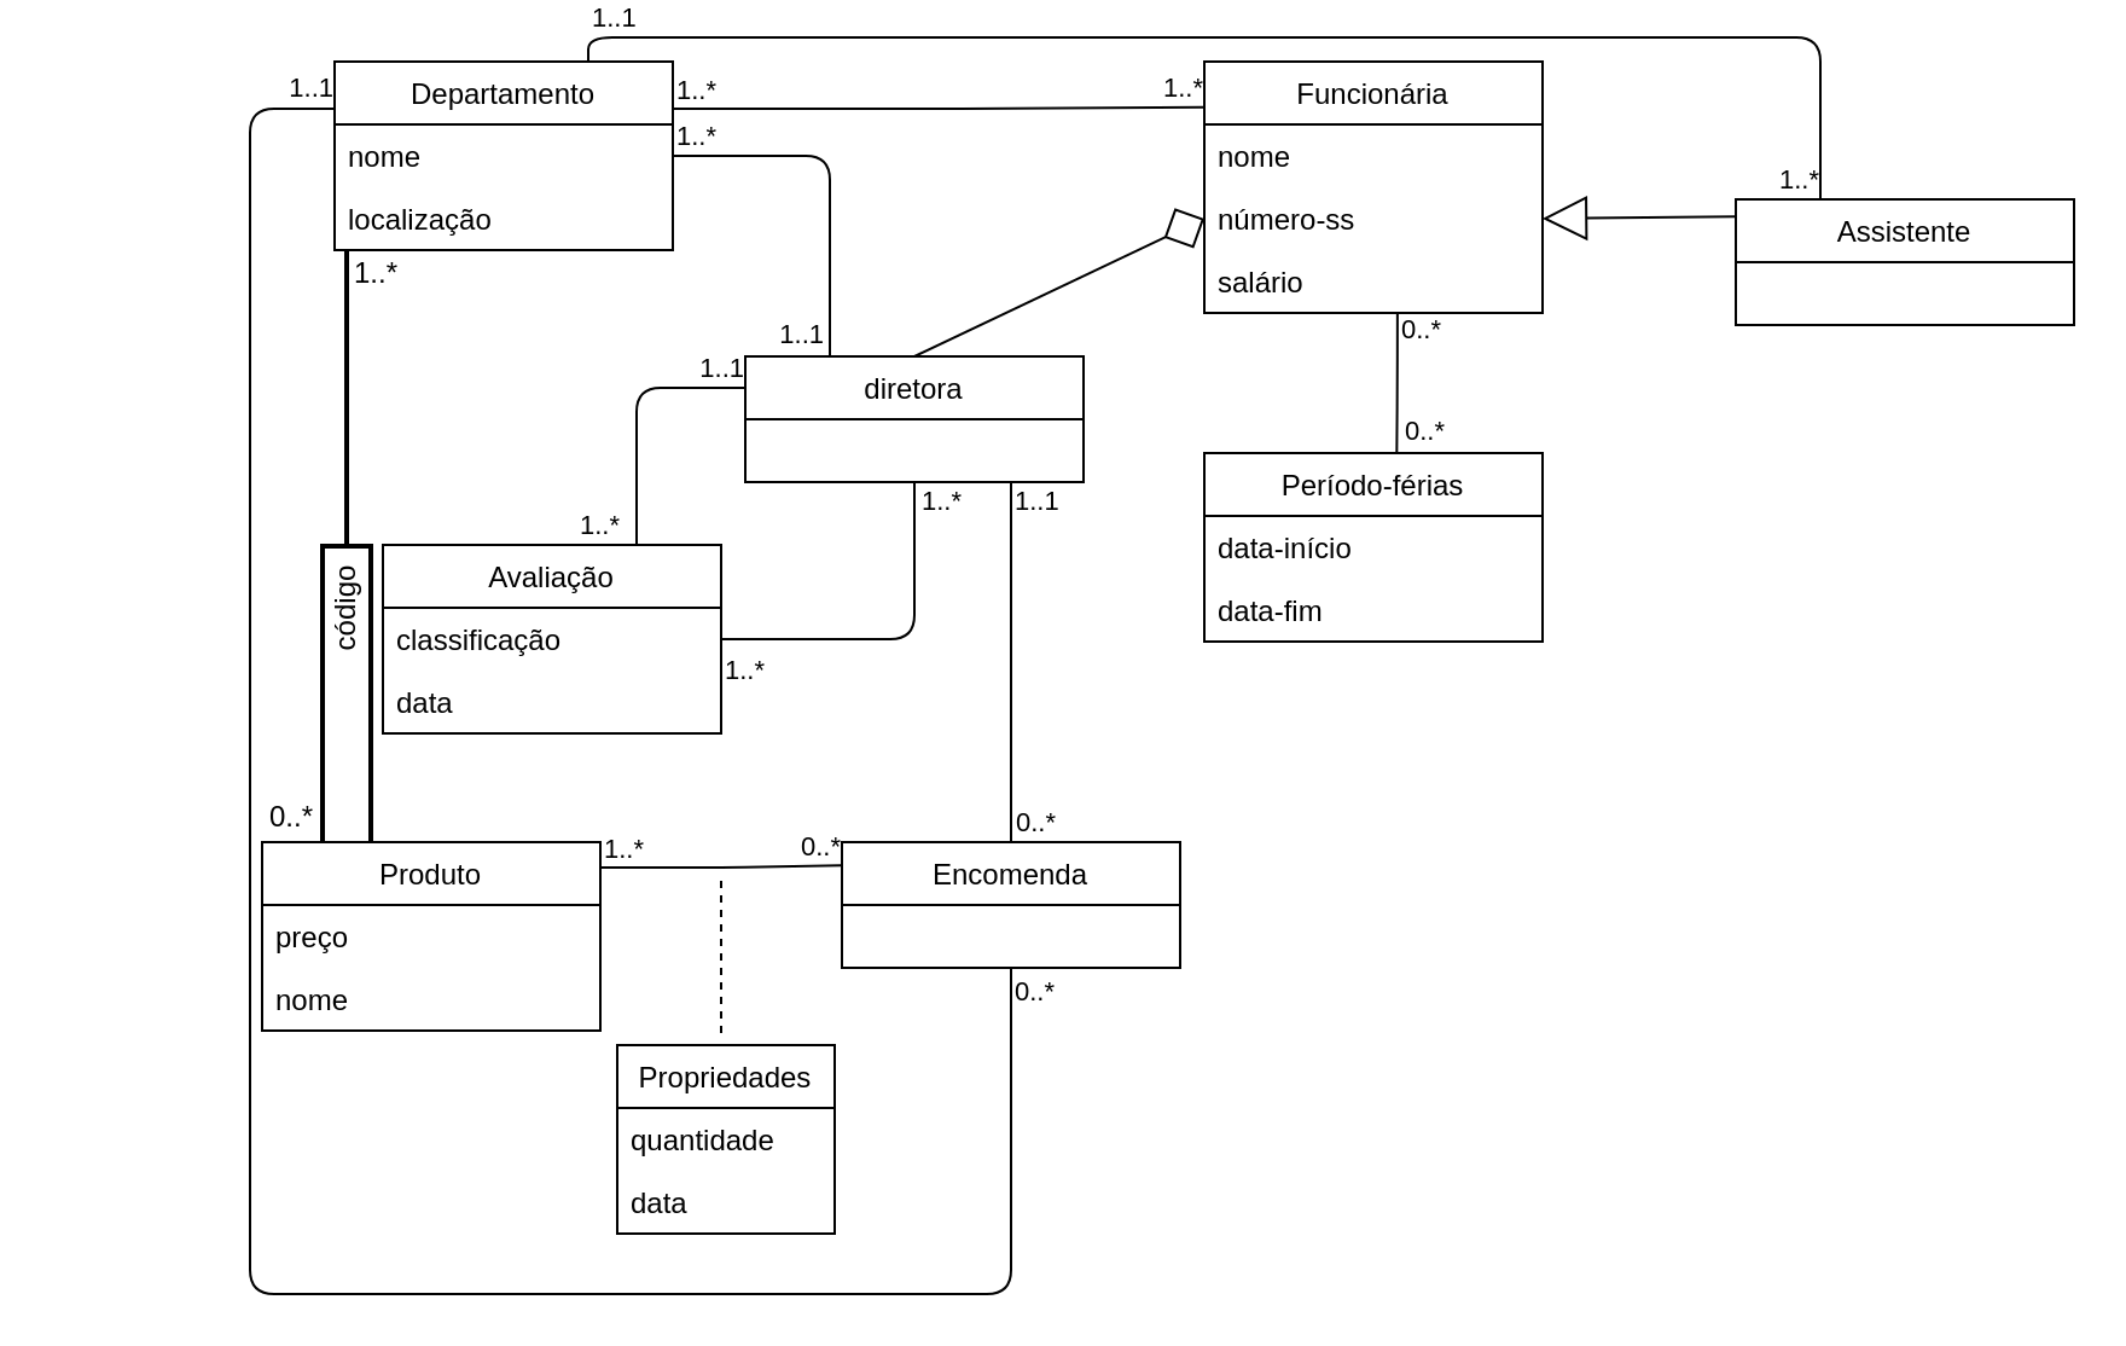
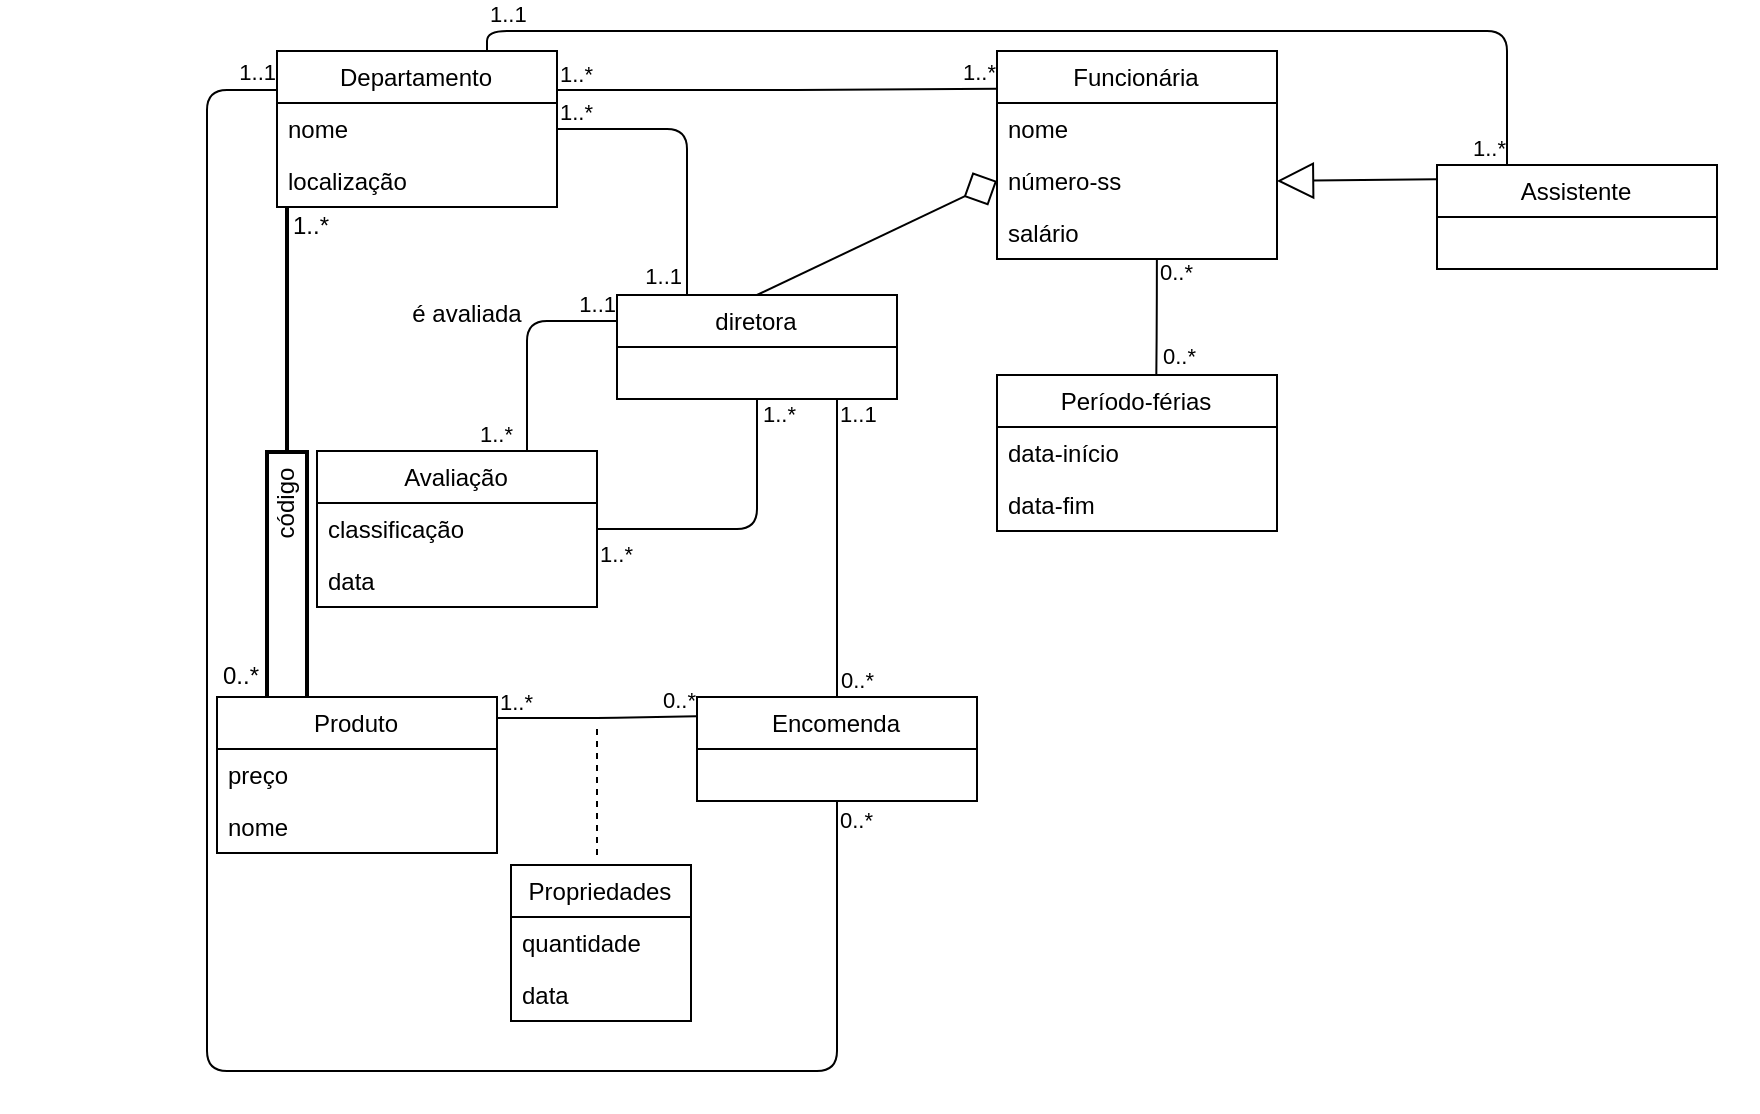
  <mxCell id="0" />
  <mxCell id="1" parent="0" />
  <mxCell id="2" value="Departamento" style="swimlane;fontStyle=0;childLayout=stackLayout;horizontal=1;startSize=26;fillColor=none;horizontalStack=0;resizeParent=1;resizeParentMax=0;resizeLast=0;collapsible=1;marginBottom=0;" parent="1" vertex="1"><mxGeometry x="138" y="20" width="140" height="78" as="geometry" /></mxCell>
  <mxCell id="3" value="nome" style="text;strokeColor=none;fillColor=none;align=left;verticalAlign=top;spacingLeft=4;spacingRight=4;overflow=hidden;rotatable=0;points=[[0,0.5],[1,0.5]];portConstraint=eastwest;" parent="2" vertex="1"><mxGeometry y="26" width="140" height="26" as="geometry" /></mxCell>
  <mxCell id="4" value="localização" style="text;strokeColor=none;fillColor=none;align=left;verticalAlign=top;spacingLeft=4;spacingRight=4;overflow=hidden;rotatable=0;points=[[0,0.5],[1,0.5]];portConstraint=eastwest;" parent="2" vertex="1"><mxGeometry y="52" width="140" height="26" as="geometry" /></mxCell>
  <mxCell id="5" value="Funcionária" style="swimlane;fontStyle=0;childLayout=stackLayout;horizontal=1;startSize=26;fillColor=none;horizontalStack=0;resizeParent=1;resizeParentMax=0;resizeLast=0;collapsible=1;marginBottom=0;" parent="1" vertex="1"><mxGeometry x="498" y="20" width="140" height="104" as="geometry" /></mxCell>
  <mxCell id="6" value="nome" style="text;strokeColor=none;fillColor=none;align=left;verticalAlign=top;spacingLeft=4;spacingRight=4;overflow=hidden;rotatable=0;points=[[0,0.5],[1,0.5]];portConstraint=eastwest;" parent="5" vertex="1"><mxGeometry y="26" width="140" height="26" as="geometry" /></mxCell>
  <mxCell id="7" value="número-ss&#10;" style="text;strokeColor=none;fillColor=none;align=left;verticalAlign=top;spacingLeft=4;spacingRight=4;overflow=hidden;rotatable=0;points=[[0,0.5],[1,0.5]];portConstraint=eastwest;" parent="5" vertex="1"><mxGeometry y="52" width="140" height="26" as="geometry" /></mxCell>
  <mxCell id="8" value="salário" style="text;strokeColor=none;fillColor=none;align=left;verticalAlign=top;spacingLeft=4;spacingRight=4;overflow=hidden;rotatable=0;points=[[0,0.5],[1,0.5]];portConstraint=eastwest;" parent="5" vertex="1"><mxGeometry y="78" width="140" height="26" as="geometry" /></mxCell>
  <mxCell id="9" value="" style="endArrow=none;html=1;edgeStyle=orthogonalEdgeStyle;exitX=1;exitY=0.25;exitDx=0;exitDy=0;entryX=0.001;entryY=0.181;entryDx=0;entryDy=0;entryPerimeter=0;" parent="1" source="2" target="5" edge="1"><mxGeometry relative="1" as="geometry"><mxPoint x="328" y="70" as="sourcePoint" /><mxPoint x="488" y="70" as="targetPoint" /></mxGeometry></mxCell>
  <mxCell id="10" value="1..*" style="edgeLabel;resizable=0;html=1;align=left;verticalAlign=bottom;" parent="9" connectable="0" vertex="1"><mxGeometry x="-1" relative="1" as="geometry" /></mxCell>
  <mxCell id="11" value="1..*" style="edgeLabel;resizable=0;html=1;align=right;verticalAlign=bottom;" parent="9" connectable="0" vertex="1"><mxGeometry x="1" relative="1" as="geometry" /></mxCell>
  <mxCell id="12" value="" style="endArrow=none;html=1;edgeStyle=orthogonalEdgeStyle;exitX=1;exitY=0.5;exitDx=0;exitDy=0;entryX=0.25;entryY=0;entryDx=0;entryDy=0;" parent="1" source="3" target="21" edge="1"><mxGeometry relative="1" as="geometry"><mxPoint x="328" y="70" as="sourcePoint" /><mxPoint x="488" y="70" as="targetPoint" /></mxGeometry></mxCell>
  <mxCell id="13" value="1..*" style="edgeLabel;resizable=0;html=1;align=left;verticalAlign=bottom;" parent="12" connectable="0" vertex="1"><mxGeometry x="-1" relative="1" as="geometry" /></mxCell>
  <mxCell id="14" value="1..1" style="edgeLabel;resizable=0;html=1;align=right;verticalAlign=bottom;" parent="12" connectable="0" vertex="1"><mxGeometry x="1" relative="1" as="geometry"><mxPoint x="-2" y="-1" as="offset" /></mxGeometry></mxCell>
  <mxCell id="15" value="Período-férias" style="swimlane;fontStyle=0;childLayout=stackLayout;horizontal=1;startSize=26;fillColor=none;horizontalStack=0;resizeParent=1;resizeParentMax=0;resizeLast=0;collapsible=1;marginBottom=0;" parent="1" vertex="1"><mxGeometry x="498" y="182" width="140" height="78" as="geometry" /></mxCell>
  <mxCell id="16" value="data-início" style="text;strokeColor=none;fillColor=none;align=left;verticalAlign=top;spacingLeft=4;spacingRight=4;overflow=hidden;rotatable=0;points=[[0,0.5],[1,0.5]];portConstraint=eastwest;" parent="15" vertex="1"><mxGeometry y="26" width="140" height="26" as="geometry" /></mxCell>
  <mxCell id="17" value="data-fim" style="text;strokeColor=none;fillColor=none;align=left;verticalAlign=top;spacingLeft=4;spacingRight=4;overflow=hidden;rotatable=0;points=[[0,0.5],[1,0.5]];portConstraint=eastwest;" parent="15" vertex="1"><mxGeometry y="52" width="140" height="26" as="geometry" /></mxCell>
  <mxCell id="18" value="" style="endArrow=none;html=1;edgeStyle=orthogonalEdgeStyle;exitX=0.571;exitY=1.008;exitDx=0;exitDy=0;exitPerimeter=0;entryX=0.569;entryY=0.005;entryDx=0;entryDy=0;entryPerimeter=0;" parent="1" source="8" target="15" edge="1"><mxGeometry relative="1" as="geometry"><mxPoint x="328" y="250" as="sourcePoint" /><mxPoint x="488" y="250" as="targetPoint" /></mxGeometry></mxCell>
  <mxCell id="19" value="0..*" style="edgeLabel;resizable=0;html=1;align=left;verticalAlign=bottom;" parent="18" connectable="0" vertex="1"><mxGeometry x="-1" relative="1" as="geometry"><mxPoint y="15.12" as="offset" /></mxGeometry></mxCell>
  <mxCell id="20" value="0..*" style="edgeLabel;resizable=0;html=1;align=right;verticalAlign=bottom;" parent="18" connectable="0" vertex="1"><mxGeometry x="1" relative="1" as="geometry"><mxPoint x="20.34" y="-1" as="offset" /></mxGeometry></mxCell>
  <mxCell id="21" value="diretora" style="swimlane;fontStyle=0;childLayout=stackLayout;horizontal=1;startSize=26;fillColor=none;horizontalStack=0;resizeParent=1;resizeParentMax=0;resizeLast=0;collapsible=1;marginBottom=0;" parent="1" vertex="1"><mxGeometry x="308" y="142" width="140" height="52" as="geometry" /></mxCell>
  <mxCell id="22" value="" style="endArrow=diamond;endSize=16;endFill=0;html=1;entryX=0;entryY=0.5;entryDx=0;entryDy=0;exitX=0.5;exitY=0;exitDx=0;exitDy=0;" parent="1" source="21" target="7" edge="1"><mxGeometry width="160" relative="1" as="geometry"><mxPoint x="358" y="160" as="sourcePoint" /><mxPoint x="518" y="160" as="targetPoint" /></mxGeometry></mxCell>
  <mxCell id="23" value="Avaliação" style="swimlane;fontStyle=0;childLayout=stackLayout;horizontal=1;startSize=26;fillColor=none;horizontalStack=0;resizeParent=1;resizeParentMax=0;resizeLast=0;collapsible=1;marginBottom=0;" parent="1" vertex="1"><mxGeometry x="158" y="220" width="140" height="78" as="geometry" /></mxCell>
  <mxCell id="24" value="classificação" style="text;strokeColor=none;fillColor=none;align=left;verticalAlign=top;spacingLeft=4;spacingRight=4;overflow=hidden;rotatable=0;points=[[0,0.5],[1,0.5]];portConstraint=eastwest;" parent="23" vertex="1"><mxGeometry y="26" width="140" height="26" as="geometry" /></mxCell>
  <mxCell id="25" value="data" style="text;strokeColor=none;fillColor=none;align=left;verticalAlign=top;spacingLeft=4;spacingRight=4;overflow=hidden;rotatable=0;points=[[0,0.5],[1,0.5]];portConstraint=eastwest;" parent="23" vertex="1"><mxGeometry y="52" width="140" height="26" as="geometry" /></mxCell>
  <mxCell id="26" value="" style="endArrow=none;html=1;edgeStyle=orthogonalEdgeStyle;exitX=0.75;exitY=0;exitDx=0;exitDy=0;entryX=0;entryY=0.25;entryDx=0;entryDy=0;" parent="1" source="23" target="21" edge="1"><mxGeometry relative="1" as="geometry"><mxPoint x="358" y="160" as="sourcePoint" /><mxPoint x="518" y="160" as="targetPoint" /></mxGeometry></mxCell>
  <mxCell id="27" value="1..*" style="edgeLabel;resizable=0;html=1;align=left;verticalAlign=bottom;" parent="26" connectable="0" vertex="1"><mxGeometry x="-1" relative="1" as="geometry"><mxPoint x="-25" as="offset" /></mxGeometry></mxCell>
  <mxCell id="28" value="1..1" style="edgeLabel;resizable=0;html=1;align=right;verticalAlign=bottom;" parent="26" connectable="0" vertex="1"><mxGeometry x="1" relative="1" as="geometry" /></mxCell>
  <mxCell id="29" value="" style="endArrow=none;html=1;edgeStyle=orthogonalEdgeStyle;exitX=1;exitY=0.5;exitDx=0;exitDy=0;entryX=0.5;entryY=1;entryDx=0;entryDy=0;" parent="1" source="24" target="21" edge="1"><mxGeometry relative="1" as="geometry"><mxPoint x="268" y="232.66" as="sourcePoint" /><mxPoint x="428" y="232.66" as="targetPoint" /></mxGeometry></mxCell>
  <mxCell id="30" value="1..*" style="edgeLabel;resizable=0;html=1;align=left;verticalAlign=bottom;" parent="29" connectable="0" vertex="1"><mxGeometry x="-1" relative="1" as="geometry"><mxPoint y="21" as="offset" /></mxGeometry></mxCell>
  <mxCell id="31" value="1..*" style="edgeLabel;resizable=0;html=1;align=right;verticalAlign=bottom;" parent="29" connectable="0" vertex="1"><mxGeometry x="1" relative="1" as="geometry"><mxPoint x="20" y="16" as="offset" /></mxGeometry></mxCell>
+ <mxCell id="32" value="é avaliada" style="text;html=1;align=center;verticalAlign=middle;resizable=0;points=[];autosize=1;" parent="1" vertex="1"><mxGeometry x="198" y="142" width="70" height="20" as="geometry" /></mxCell>
  <mxCell id="33" value="" style="endArrow=block;endSize=16;endFill=0;html=1;entryX=1;entryY=0.5;entryDx=0;entryDy=0;exitX=-0.002;exitY=0.138;exitDx=0;exitDy=0;exitPerimeter=0;" parent="1" source="34" target="7" edge="1"><mxGeometry x="0.21" y="5" width="160" relative="1" as="geometry"><mxPoint x="718" y="110" as="sourcePoint" /><mxPoint x="518" y="160" as="targetPoint" /><mxPoint as="offset" /></mxGeometry></mxCell>
  <mxCell id="34" value="Assistente" style="swimlane;fontStyle=0;childLayout=stackLayout;horizontal=1;startSize=26;fillColor=none;horizontalStack=0;resizeParent=1;resizeParentMax=0;resizeLast=0;collapsible=1;marginBottom=0;" parent="1" vertex="1"><mxGeometry x="718" y="77" width="140" height="52" as="geometry" /></mxCell>
  <mxCell id="35" value="" style="endArrow=none;html=1;edgeStyle=orthogonalEdgeStyle;entryX=0.25;entryY=0;entryDx=0;entryDy=0;exitX=0.75;exitY=0;exitDx=0;exitDy=0;" parent="1" source="2" target="34" edge="1"><mxGeometry relative="1" as="geometry"><mxPoint x="358" y="160" as="sourcePoint" /><mxPoint x="518" y="160" as="targetPoint" /></mxGeometry></mxCell>
  <mxCell id="36" value="1..1" style="edgeLabel;resizable=0;html=1;align=left;verticalAlign=bottom;" parent="35" connectable="0" vertex="1"><mxGeometry x="-1" relative="1" as="geometry"><mxPoint y="-10" as="offset" /></mxGeometry></mxCell>
  <mxCell id="37" value="1..*" style="edgeLabel;resizable=0;html=1;align=right;verticalAlign=bottom;" parent="35" connectable="0" vertex="1"><mxGeometry x="1" relative="1" as="geometry" /></mxCell>
  <mxCell id="38" value="Produto" style="swimlane;fontStyle=0;childLayout=stackLayout;horizontal=1;startSize=26;fillColor=none;horizontalStack=0;resizeParent=1;resizeParentMax=0;resizeLast=0;collapsible=1;marginBottom=0;" parent="1" vertex="1"><mxGeometry x="108" y="343" width="140" height="78" as="geometry" /></mxCell>
  <mxCell id="39" value="preço" style="text;strokeColor=none;fillColor=none;align=left;verticalAlign=top;spacingLeft=4;spacingRight=4;overflow=hidden;rotatable=0;points=[[0,0.5],[1,0.5]];portConstraint=eastwest;" parent="38" vertex="1"><mxGeometry y="26" width="140" height="26" as="geometry" /></mxCell>
  <mxCell id="40" value="nome" style="text;strokeColor=none;fillColor=none;align=left;verticalAlign=top;spacingLeft=4;spacingRight=4;overflow=hidden;rotatable=0;points=[[0,0.5],[1,0.5]];portConstraint=eastwest;" parent="38" vertex="1"><mxGeometry y="52" width="140" height="26" as="geometry" /></mxCell>
  <mxCell id="41" value="" style="strokeWidth=2;html=1;shape=mxgraph.flowchart.annotation_2;align=left;labelPosition=right;pointerEvents=1;rotation=90;" parent="1" vertex="1"><mxGeometry x="20.5" y="210.5" width="245" height="20" as="geometry" /></mxCell>
  <mxCell id="42" value="código" style="text;html=1;align=center;verticalAlign=middle;resizable=0;points=[];autosize=1;rotation=-90;" parent="1" vertex="1"><mxGeometry x="118" y="237" width="50" height="20" as="geometry" /></mxCell>
  <mxCell id="43" value="1..*" style="text;html=1;align=center;verticalAlign=middle;resizable=0;points=[];autosize=1;" parent="1" vertex="1"><mxGeometry x="140" y="98" width="30" height="20" as="geometry" /></mxCell>
  <mxCell id="44" value="0..*" style="text;html=1;align=center;verticalAlign=middle;resizable=0;points=[];autosize=1;" parent="1" vertex="1"><mxGeometry x="105" y="323" width="30" height="20" as="geometry" /></mxCell>
  <mxCell id="45" value="Encomenda" style="swimlane;fontStyle=0;childLayout=stackLayout;horizontal=1;startSize=26;fillColor=none;horizontalStack=0;resizeParent=1;resizeParentMax=0;resizeLast=0;collapsible=1;marginBottom=0;" parent="1" vertex="1"><mxGeometry x="348" y="343" width="140" height="52" as="geometry" /></mxCell>
  <mxCell id="46" value="" style="endArrow=none;html=1;edgeStyle=orthogonalEdgeStyle;entryX=0.5;entryY=0;entryDx=0;entryDy=0;" parent="1" target="45" edge="1"><mxGeometry relative="1" as="geometry"><mxPoint x="418" y="194" as="sourcePoint" /><mxPoint x="458" y="250" as="targetPoint" /><Array as="points"><mxPoint x="418" y="194" /></Array></mxGeometry></mxCell>
  <mxCell id="47" value="1..1" style="edgeLabel;resizable=0;html=1;align=left;verticalAlign=bottom;" parent="46" connectable="0" vertex="1"><mxGeometry x="-1" relative="1" as="geometry"><mxPoint y="16" as="offset" /></mxGeometry></mxCell>
  <mxCell id="48" value="0..*" style="edgeLabel;resizable=0;html=1;align=right;verticalAlign=bottom;" parent="46" connectable="0" vertex="1"><mxGeometry x="1" relative="1" as="geometry"><mxPoint x="19" as="offset" /></mxGeometry></mxCell>
  <mxCell id="49" value="" style="endArrow=none;html=1;edgeStyle=orthogonalEdgeStyle;exitX=0.999;exitY=0.135;exitDx=0;exitDy=0;entryX=-0.002;entryY=0.186;entryDx=0;entryDy=0;entryPerimeter=0;exitPerimeter=0;" parent="1" source="38" target="45" edge="1"><mxGeometry relative="1" as="geometry"><mxPoint x="298" y="250" as="sourcePoint" /><mxPoint x="328" y="363" as="targetPoint" /></mxGeometry></mxCell>
  <mxCell id="50" value="1..*" style="edgeLabel;resizable=0;html=1;align=left;verticalAlign=bottom;" parent="49" connectable="0" vertex="1"><mxGeometry x="-1" relative="1" as="geometry" /></mxCell>
  <mxCell id="51" value="0..*" style="edgeLabel;resizable=0;html=1;align=right;verticalAlign=bottom;" parent="49" connectable="0" vertex="1"><mxGeometry x="1" relative="1" as="geometry" /></mxCell>
  <mxCell id="52" value="Propriedades" style="swimlane;fontStyle=0;childLayout=stackLayout;horizontal=1;startSize=26;fillColor=none;horizontalStack=0;resizeParent=1;resizeParentMax=0;resizeLast=0;collapsible=1;marginBottom=0;" parent="1" vertex="1"><mxGeometry x="255" y="427" width="90" height="78" as="geometry" /></mxCell>
  <mxCell id="53" value="quantidade" style="text;strokeColor=none;fillColor=none;align=left;verticalAlign=top;spacingLeft=4;spacingRight=4;overflow=hidden;rotatable=0;points=[[0,0.5],[1,0.5]];portConstraint=eastwest;" parent="52" vertex="1"><mxGeometry y="26" width="90" height="26" as="geometry" /></mxCell>
  <mxCell id="54" value="data" style="text;strokeColor=none;fillColor=none;align=left;verticalAlign=top;spacingLeft=4;spacingRight=4;overflow=hidden;rotatable=0;points=[[0,0.5],[1,0.5]];portConstraint=eastwest;" parent="52" vertex="1"><mxGeometry y="52" width="90" height="26" as="geometry" /></mxCell>
  <mxCell id="55" value="" style="endArrow=none;dashed=1;html=1;exitX=0.5;exitY=0;exitDx=0;exitDy=0;" parent="1" edge="1"><mxGeometry width="50" height="50" relative="1" as="geometry"><mxPoint x="298" y="422" as="sourcePoint" /><mxPoint x="298" y="357" as="targetPoint" /></mxGeometry></mxCell>
  <mxCell id="56" value="" style="endArrow=none;html=1;edgeStyle=orthogonalEdgeStyle;entryX=0;entryY=0.25;entryDx=0;entryDy=0;exitX=0.5;exitY=1;exitDx=0;exitDy=0;" parent="1" source="45" target="2" edge="1"><mxGeometry relative="1" as="geometry"><mxPoint x="413" y="490" as="sourcePoint" /><mxPoint x="133" y="39.5" as="targetPoint" /><Array as="points"><mxPoint x="418" y="530" /><mxPoint x="103" y="530" /><mxPoint x="103" y="40" /></Array></mxGeometry></mxCell>
  <mxCell id="57" value="0..*" style="edgeLabel;resizable=0;html=1;align=left;verticalAlign=bottom;" parent="56" connectable="0" vertex="1"><mxGeometry x="-1" relative="1" as="geometry"><mxPoint y="18" as="offset" /></mxGeometry></mxCell>
  <mxCell id="58" value="1..1" style="edgeLabel;resizable=0;html=1;align=right;verticalAlign=bottom;" parent="56" connectable="0" vertex="1"><mxGeometry x="1" relative="1" as="geometry"><mxPoint x="-1" as="offset" /></mxGeometry></mxCell>
